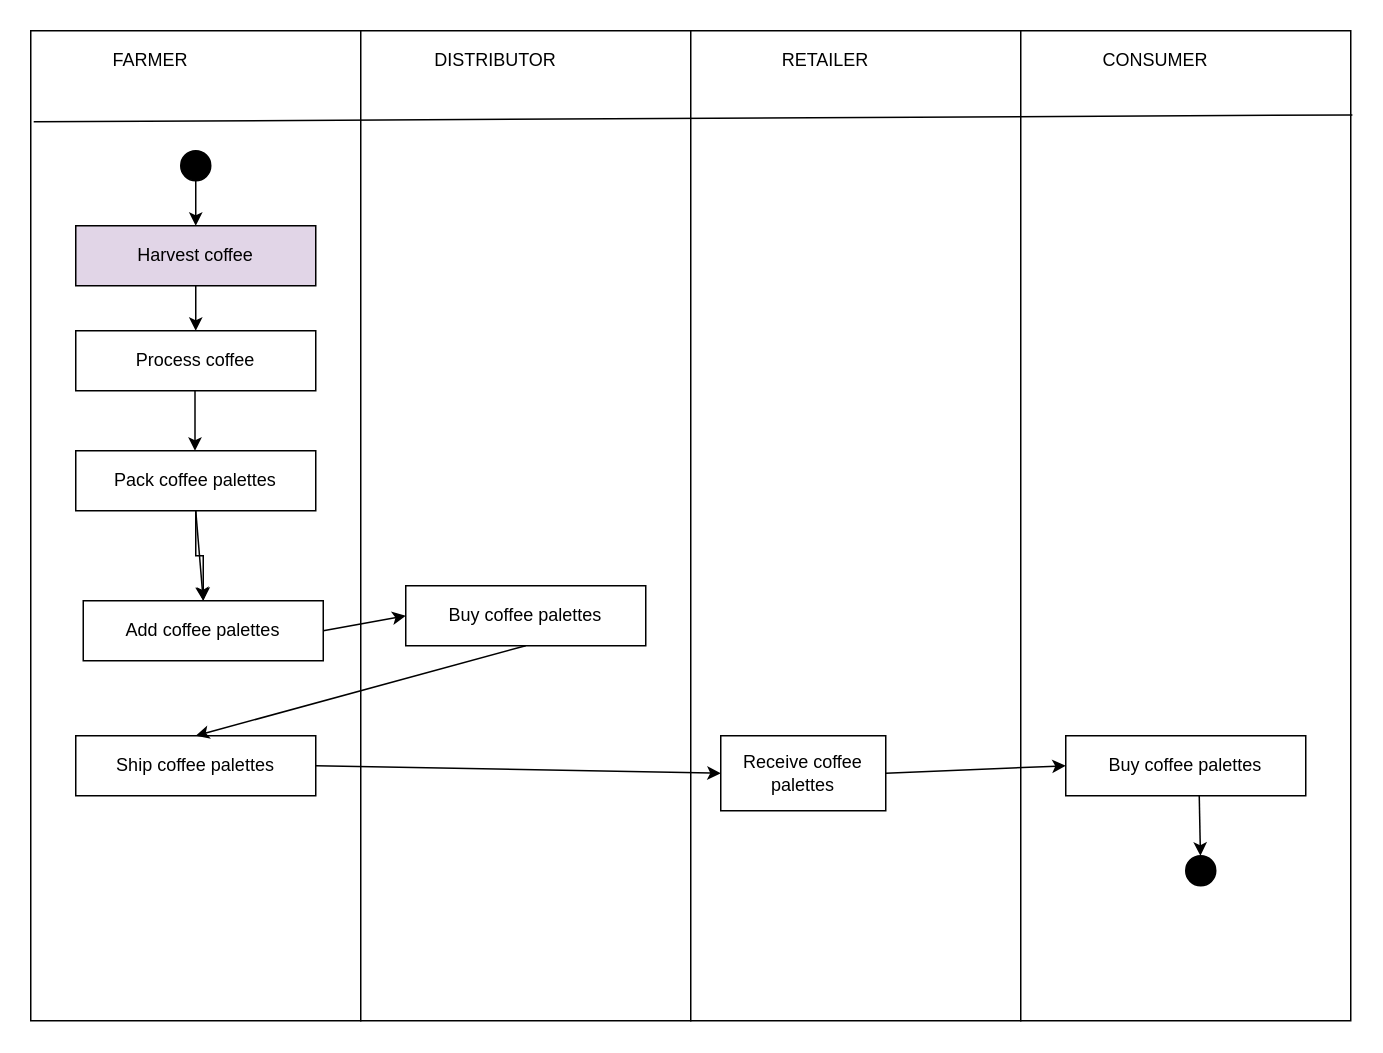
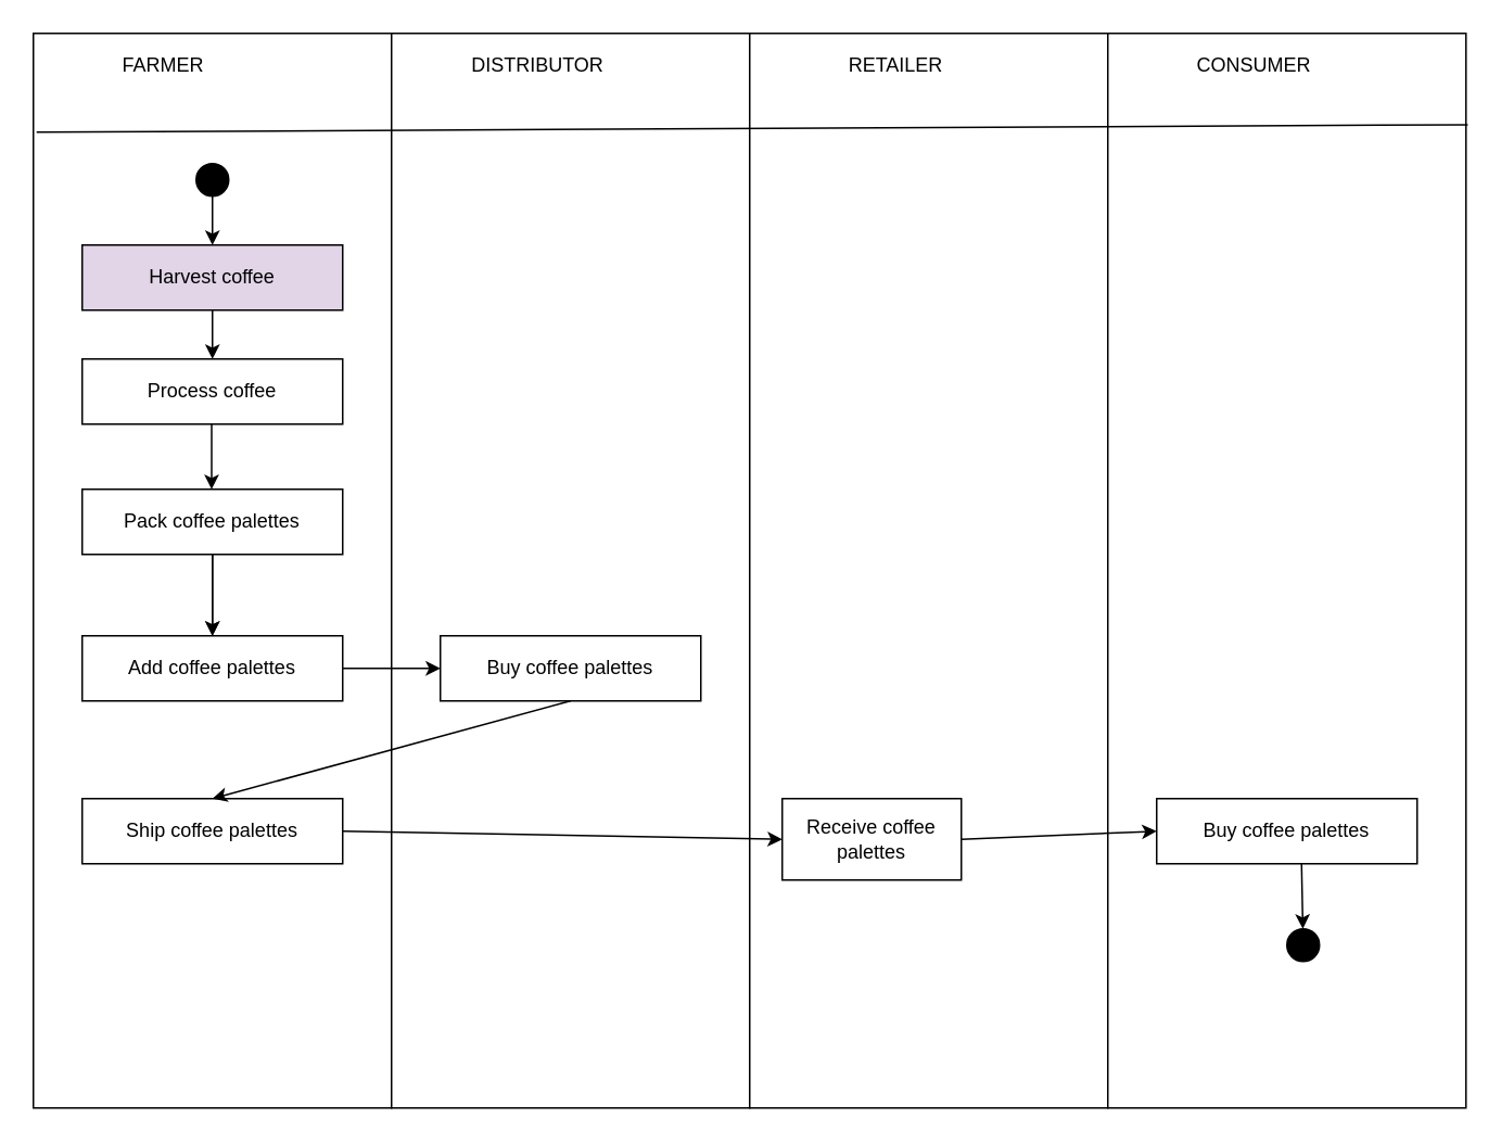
  <mxCell id="0" />
  <mxCell id="1" parent="0" />
  <mxCell id="2" value="" style="rounded=0;whiteSpace=wrap;html=1;" parent="1" vertex="1"><mxGeometry x="20" y="20" width="220" height="660" as="geometry" /></mxCell>
  <mxCell id="3" value="" style="rounded=0;whiteSpace=wrap;html=1;" parent="1" vertex="1"><mxGeometry x="240" y="20" width="220" height="660" as="geometry" /></mxCell>
  <mxCell id="4" value="" style="rounded=0;whiteSpace=wrap;html=1;" parent="1" vertex="1"><mxGeometry x="460" y="20" width="220" height="660" as="geometry" /></mxCell>
  <mxCell id="5" value="" style="rounded=0;whiteSpace=wrap;html=1;" parent="1" vertex="1"><mxGeometry x="680" y="20" width="220" height="660" as="geometry" /></mxCell>
  <mxCell id="6" value="FARMER" style="text;html=1;strokeColor=none;fillColor=none;align=center;verticalAlign=middle;whiteSpace=wrap;rounded=0;" parent="1" vertex="1"><mxGeometry x="80" y="30" width="40" height="20" as="geometry" /></mxCell>
  <mxCell id="7" value="DISTRIBUTOR" style="text;html=1;strokeColor=none;fillColor=none;align=center;verticalAlign=middle;whiteSpace=wrap;rounded=0;" parent="1" vertex="1"><mxGeometry x="310" y="30" width="40" height="20" as="geometry" /></mxCell>
  <mxCell id="8" value="RETAILER" style="text;html=1;strokeColor=none;fillColor=none;align=center;verticalAlign=middle;whiteSpace=wrap;rounded=0;" parent="1" vertex="1"><mxGeometry x="530" y="30" width="40" height="20" as="geometry" /></mxCell>
  <mxCell id="9" value="CONSUMER" style="text;html=1;strokeColor=none;fillColor=none;align=center;verticalAlign=middle;whiteSpace=wrap;rounded=0;" parent="1" vertex="1"><mxGeometry x="750" y="30" width="40" height="20" as="geometry" /></mxCell>
  <mxCell id="10" value="" style="endArrow=none;html=1;exitX=0.009;exitY=0.092;exitDx=0;exitDy=0;exitPerimeter=0;entryX=1.005;entryY=0.085;entryDx=0;entryDy=0;entryPerimeter=0;" parent="1" source="2" target="5" edge="1"><mxGeometry width="50" height="50" relative="1" as="geometry"><mxPoint x="60" y="130" as="sourcePoint" /><mxPoint x="110" y="80" as="targetPoint" /></mxGeometry></mxCell>
  <mxCell id="11" value="Harvest coffee" style="rounded=0;whiteSpace=wrap;html=1;fillColor=#e1d5e7;" parent="1" vertex="1"><mxGeometry x="50" y="150" width="160" height="40" as="geometry" /></mxCell>
  <mxCell id="12" value="Process coffee" style="rounded=0;whiteSpace=wrap;html=1;" parent="1" vertex="1"><mxGeometry x="50" y="220" width="160" height="40" as="geometry" /></mxCell>
  <mxCell id="13" value="" style="edgeStyle=orthogonalEdgeStyle;rounded=0;orthogonalLoop=1;jettySize=auto;html=1;" edge="1" parent="1" source="14" target="15"><mxGeometry relative="1" as="geometry" /></mxCell>
  <mxCell id="14" value="Pack coffee palettes" style="rounded=0;whiteSpace=wrap;html=1;" parent="1" vertex="1"><mxGeometry x="50" y="300" width="160" height="40" as="geometry" /></mxCell>
- <mxCell id="15" value="Add coffee palettes" style="rounded=0;whiteSpace=wrap;html=1;" parent="1" vertex="1"><mxGeometry x="55" y="400" width="160" height="40" as="geometry" /></mxCell>
+ <mxCell id="15" value="Add coffee palettes" style="rounded=0;whiteSpace=wrap;html=1;" parent="1" vertex="1"><mxGeometry x="50" y="390" width="160" height="40" as="geometry" /></mxCell>
  <mxCell id="16" value="Buy coffee palettes" style="rounded=0;whiteSpace=wrap;html=1;" parent="1" vertex="1"><mxGeometry x="270" y="390" width="160" height="40" as="geometry" /></mxCell>
  <mxCell id="17" value="" style="endArrow=classic;html=1;entryX=0.5;entryY=0;entryDx=0;entryDy=0;" parent="1" target="12" edge="1"><mxGeometry width="50" height="50" relative="1" as="geometry"><mxPoint x="130" y="190" as="sourcePoint" /><mxPoint x="180" y="100" as="targetPoint" /></mxGeometry></mxCell>
  <mxCell id="18" value="" style="endArrow=classic;html=1;entryX=0.5;entryY=0;entryDx=0;entryDy=0;" parent="1" edge="1"><mxGeometry width="50" height="50" relative="1" as="geometry"><mxPoint x="129.5" y="260" as="sourcePoint" /><mxPoint x="129.5" y="300" as="targetPoint" /></mxGeometry></mxCell>
  <mxCell id="19" value="" style="endArrow=classic;html=1;entryX=0.5;entryY=0;entryDx=0;entryDy=0;" parent="1" edge="1" target="15"><mxGeometry width="50" height="50" relative="1" as="geometry"><mxPoint x="130" y="340" as="sourcePoint" /><mxPoint x="129.5" y="350" as="targetPoint" /></mxGeometry></mxCell>
  <mxCell id="20" value="" style="endArrow=classic;html=1;entryX=0;entryY=0.5;entryDx=0;entryDy=0;exitX=1;exitY=0.5;exitDx=0;exitDy=0;" parent="1" target="16" edge="1" source="15"><mxGeometry width="50" height="50" relative="1" as="geometry"><mxPoint x="210" y="370" as="sourcePoint" /><mxPoint x="260" y="325" as="targetPoint" /></mxGeometry></mxCell>
  <mxCell id="21" value="Ship coffee palettes" style="rounded=0;whiteSpace=wrap;html=1;" parent="1" vertex="1"><mxGeometry x="50" y="490" width="160" height="40" as="geometry" /></mxCell>
  <mxCell id="22" value="Receive coffee palettes" style="rounded=0;whiteSpace=wrap;html=1;" parent="1" vertex="1"><mxGeometry x="480" y="490" width="110" height="50" as="geometry" /></mxCell>
  <mxCell id="23" value="" style="endArrow=classic;html=1;entryX=0;entryY=0.5;entryDx=0;entryDy=0;exitX=1;exitY=0.5;exitDx=0;exitDy=0;" parent="1" target="22" edge="1" source="21"><mxGeometry width="50" height="50" relative="1" as="geometry"><mxPoint x="210" y="469.5" as="sourcePoint" /><mxPoint x="270" y="469.5" as="targetPoint" /></mxGeometry></mxCell>
  <mxCell id="24" value="Buy coffee palettes" style="rounded=0;whiteSpace=wrap;html=1;" parent="1" vertex="1"><mxGeometry x="710" y="490" width="160" height="40" as="geometry" /></mxCell>
  <mxCell id="25" value="" style="endArrow=classic;html=1;exitX=1;exitY=0.5;exitDx=0;exitDy=0;entryX=0;entryY=0.5;entryDx=0;entryDy=0;" edge="1" parent="1" source="22" target="24"><mxGeometry width="50" height="50" relative="1" as="geometry"><mxPoint x="450" y="410" as="sourcePoint" /><mxPoint x="500" y="360" as="targetPoint" /></mxGeometry></mxCell>
  <mxCell id="26" value="" style="endArrow=classic;html=1;exitX=0.5;exitY=1;exitDx=0;exitDy=0;entryX=0.5;entryY=0;entryDx=0;entryDy=0;" edge="1" parent="1" source="16" target="21"><mxGeometry width="50" height="50" relative="1" as="geometry"><mxPoint x="450" y="410" as="sourcePoint" /><mxPoint x="500" y="360" as="targetPoint" /></mxGeometry></mxCell>
  <mxCell id="27" value="" style="endArrow=classic;html=1;entryX=0.5;entryY=0;entryDx=0;entryDy=0;exitX=0.5;exitY=1;exitDx=0;exitDy=0;exitPerimeter=0;" edge="1" parent="1" source="28" target="11"><mxGeometry width="50" height="50" relative="1" as="geometry"><mxPoint x="70" y="410" as="sourcePoint" /><mxPoint x="120" y="360" as="targetPoint" /></mxGeometry></mxCell>
  <mxCell id="28" value="" style="verticalLabelPosition=bottom;verticalAlign=top;html=1;shape=mxgraph.flowchart.on-page_reference;fillColor=#000000;" vertex="1" parent="1"><mxGeometry x="120" y="100" width="20" height="20" as="geometry" /></mxCell>
  <mxCell id="29" value="" style="verticalLabelPosition=bottom;verticalAlign=top;html=1;shape=mxgraph.flowchart.on-page_reference;fillColor=#000000;" vertex="1" parent="1"><mxGeometry x="790" y="570" width="20" height="20" as="geometry" /></mxCell>
  <mxCell id="30" value="" style="endArrow=classic;html=1;" edge="1" parent="1" target="29"><mxGeometry width="50" height="50" relative="1" as="geometry"><mxPoint x="799" y="530" as="sourcePoint" /><mxPoint x="520" y="360" as="targetPoint" /></mxGeometry></mxCell>
